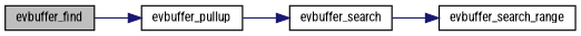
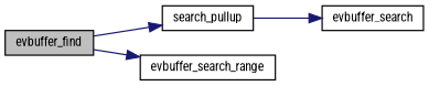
  digraph {
    fontname="Roboto Condensed"
    rankdir=LR
    node [color=black fillcolor=white fontname="Roboto Condensed" fontsize=10 shape=record style=filled]
    edge [color=midnightblue fontname="Roboto Condensed" fontsize=10 labelfontname=Helvetica labelfontsize=10 style=solid]
    n1 [fillcolor=grey75 fontcolor=black height=0.2 label=evbuffer_find width=0.4]
-   n2 [height=0.2 label=evbuffer_pullup width=0.4]
+   n2 [height=0.2 label=search_pullup width=0.4]
    n3 [height=0.2 label=evbuffer_search width=0.4]
    n4 [height=0.2 label=evbuffer_search_range width=0.4]
    n1 -> n2
    n2 -> n3
-   n3 -> n4
+   n1 -> n4
  }
